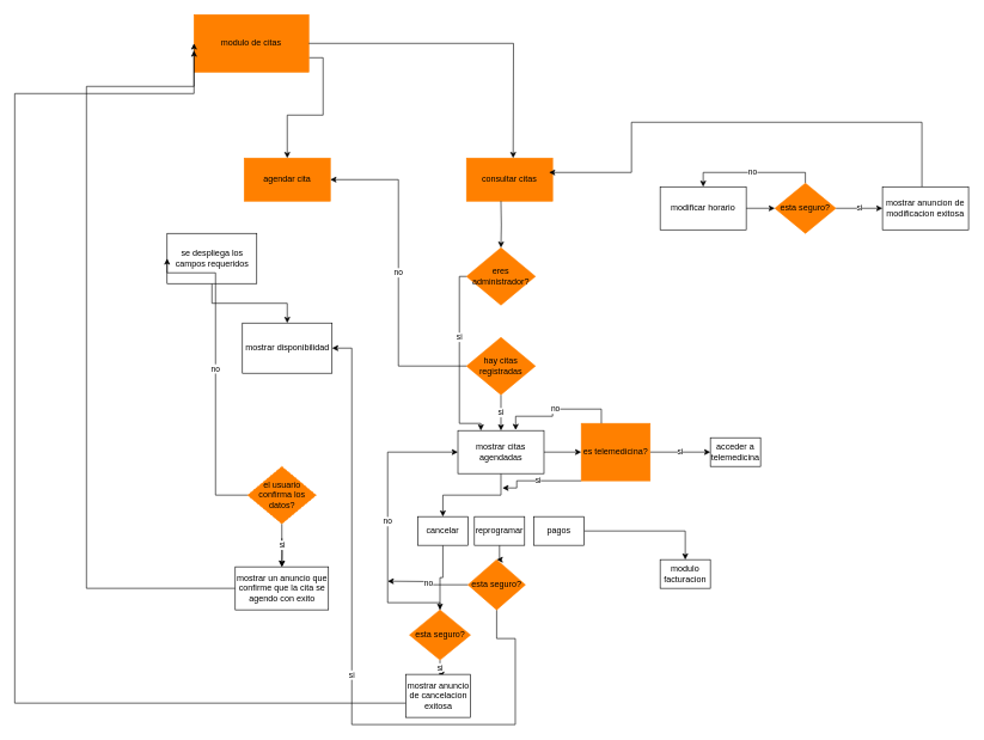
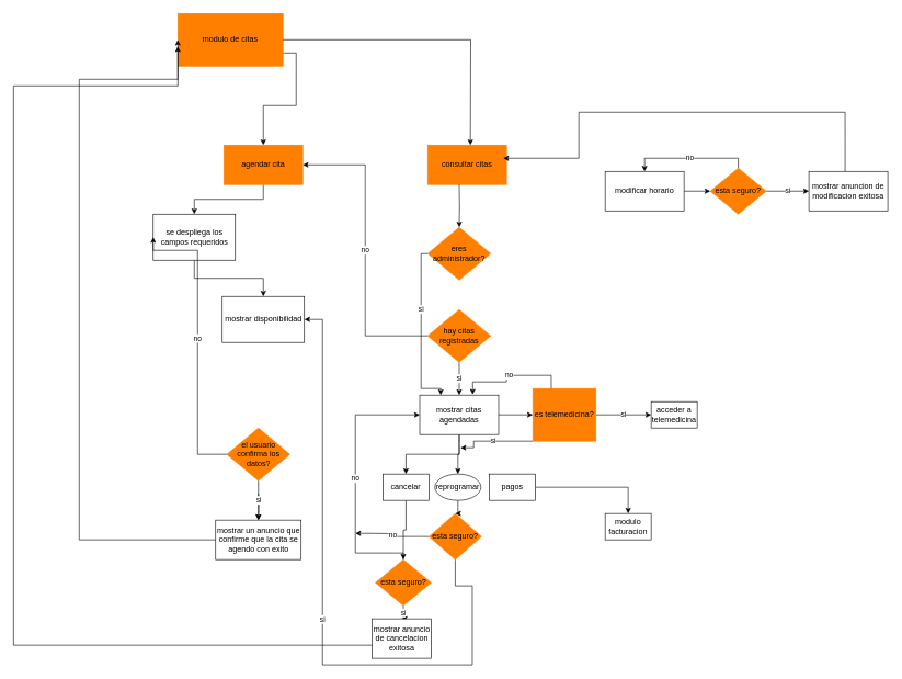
  <mxCell id="0" />
  <mxCell id="1" parent="0" />
  <mxCell id="2" style="edgeStyle=orthogonalEdgeStyle;rounded=0;orthogonalLoop=1;jettySize=auto;html=1;exitX=1;exitY=0.75;exitDx=0;exitDy=0;" parent="1" source="3" target="5" edge="1"><mxGeometry relative="1" as="geometry" /></mxCell>
  <mxCell id="3" value="modulo de citas" style="rounded=0;whiteSpace=wrap;html=1;fillColor=#FF8000;strokeColor=#FF8000;" parent="1" vertex="1"><mxGeometry x="270" y="20" width="160" height="80" as="geometry" /></mxCell>
+ <mxCell id="4" style="edgeStyle=orthogonalEdgeStyle;rounded=0;orthogonalLoop=1;jettySize=auto;html=1;exitX=0.5;exitY=1;exitDx=0;exitDy=0;entryX=0.5;entryY=0;entryDx=0;entryDy=0;" parent="1" source="5" target="14" edge="1"><mxGeometry relative="1" as="geometry"><mxPoint x="388" y="340" as="targetPoint" /></mxGeometry></mxCell>
  <mxCell id="5" value="agendar cita" style="rounded=0;whiteSpace=wrap;html=1;fillColor=#FF8000;strokeColor=#FF8000;" parent="1" vertex="1"><mxGeometry x="340" y="220" width="120" height="60" as="geometry" /></mxCell>
  <mxCell id="6" style="edgeStyle=orthogonalEdgeStyle;rounded=0;orthogonalLoop=1;jettySize=auto;html=1;entryX=0;entryY=0.5;entryDx=0;entryDy=0;" edge="1" parent="1" source="7" target="3"><mxGeometry relative="1" as="geometry"><Array as="points"><mxPoint x="120" y="820" /><mxPoint x="120" y="120" /></Array></mxGeometry></mxCell>
  <mxCell id="7" value="mostrar un anuncio que confirme que la cita se agendo con exito" style="rounded=0;whiteSpace=wrap;html=1;" parent="1" vertex="1"><mxGeometry x="327.5" y="790" width="130" height="60" as="geometry" /></mxCell>
  <mxCell id="8" style="edgeStyle=orthogonalEdgeStyle;rounded=0;orthogonalLoop=1;jettySize=auto;html=1;entryX=0.5;entryY=0;entryDx=0;entryDy=0;" parent="1" target="7" edge="1"><mxGeometry relative="1" as="geometry"><mxPoint x="392.5" y="750" as="sourcePoint" /></mxGeometry></mxCell>
  <mxCell id="9" value="consultar citas" style="rounded=0;whiteSpace=wrap;html=1;fillColor=#FF8000;strokeColor=#FF8000;" parent="1" vertex="1"><mxGeometry x="650" y="220" width="120" height="60" as="geometry" /></mxCell>
  <mxCell id="10" style="edgeStyle=orthogonalEdgeStyle;rounded=0;orthogonalLoop=1;jettySize=auto;html=1;entryX=0.5;entryY=0;entryDx=0;entryDy=0;" parent="1" edge="1" source="3"><mxGeometry relative="1" as="geometry"><mxPoint x="540" y="120" as="sourcePoint" /><mxPoint x="715" y="220" as="targetPoint" /></mxGeometry></mxCell>
  <mxCell id="11" style="edgeStyle=orthogonalEdgeStyle;rounded=0;orthogonalLoop=1;jettySize=auto;html=1;entryX=0.5;entryY=0;entryDx=0;entryDy=0;" parent="1" target="12" edge="1"><mxGeometry relative="1" as="geometry"><mxPoint x="698" y="280" as="sourcePoint" /></mxGeometry></mxCell>
  <mxCell id="12" value="eres administrador?" style="rhombus;whiteSpace=wrap;html=1;fillColor=#FF8000;strokeColor=#FF8000;" parent="1" vertex="1"><mxGeometry x="650" y="345" width="96" height="80" as="geometry" /></mxCell>
  <mxCell id="13" style="edgeStyle=orthogonalEdgeStyle;rounded=0;orthogonalLoop=1;jettySize=auto;html=1;entryX=0.5;entryY=0;entryDx=0;entryDy=0;" edge="1" parent="1" source="14" target="15"><mxGeometry relative="1" as="geometry" /></mxCell>
  <mxCell id="14" value="se despliega los campos requeridos" style="rounded=0;whiteSpace=wrap;html=1;" vertex="1" parent="1"><mxGeometry x="232.5" y="325" width="125" height="70" as="geometry" /></mxCell>
  <mxCell id="15" value="mostrar disponibilidad" style="rounded=0;whiteSpace=wrap;html=1;" vertex="1" parent="1"><mxGeometry x="337.5" y="450" width="125" height="70" as="geometry" /></mxCell>
  <mxCell id="16" value="si" style="edgeStyle=orthogonalEdgeStyle;rounded=0;orthogonalLoop=1;jettySize=auto;html=1;entryX=0.5;entryY=0;entryDx=0;entryDy=0;" edge="1" parent="1" source="18" target="7"><mxGeometry relative="1" as="geometry" /></mxCell>
  <mxCell id="17" value="no" style="edgeStyle=orthogonalEdgeStyle;rounded=0;orthogonalLoop=1;jettySize=auto;html=1;entryX=0;entryY=0.5;entryDx=0;entryDy=0;" edge="1" parent="1" source="18" target="14"><mxGeometry relative="1" as="geometry"><Array as="points"><mxPoint x="300" y="690" /><mxPoint x="300" y="380" /></Array></mxGeometry></mxCell>
- <mxCell id="18" value="el usuario confirma los datos?" style="rhombus;whiteSpace=wrap;html=1;fillColor=#FF8000;strokeColor=#FF8000;dashed=1;" vertex="1" parent="1"><mxGeometry x="344.5" y="650" width="96" height="80" as="geometry" /></mxCell>
+ <mxCell id="18" value="el usuario confirma los datos?" style="rhombus;whiteSpace=wrap;html=1;fillColor=#FF8000;strokeColor=#FF8000;" vertex="1" parent="1"><mxGeometry x="344.5" y="650" width="96" height="80" as="geometry" /></mxCell>
  <mxCell id="19" value="no" style="edgeStyle=orthogonalEdgeStyle;rounded=0;orthogonalLoop=1;jettySize=auto;html=1;entryX=1;entryY=0.5;entryDx=0;entryDy=0;" edge="1" parent="1" source="21" target="5"><mxGeometry relative="1" as="geometry" /></mxCell>
  <mxCell id="20" value="si" style="edgeStyle=orthogonalEdgeStyle;rounded=0;orthogonalLoop=1;jettySize=auto;html=1;" edge="1" parent="1" source="21" target="25"><mxGeometry relative="1" as="geometry"><mxPoint x="698" y="650" as="targetPoint" /></mxGeometry></mxCell>
  <mxCell id="21" value="hay citas registradas" style="rhombus;whiteSpace=wrap;html=1;fillColor=#FF8000;strokeColor=#FF8000;" vertex="1" parent="1"><mxGeometry x="650" y="470" width="96" height="80" as="geometry" /></mxCell>
  <mxCell id="22" style="edgeStyle=orthogonalEdgeStyle;rounded=0;orthogonalLoop=1;jettySize=auto;html=1;entryX=0.5;entryY=0;entryDx=0;entryDy=0;" edge="1" parent="1" source="25" target="27"><mxGeometry relative="1" as="geometry" /></mxCell>
+ <mxCell id="23" style="edgeStyle=orthogonalEdgeStyle;rounded=0;orthogonalLoop=1;jettySize=auto;html=1;entryX=0.5;entryY=0;entryDx=0;entryDy=0;" edge="1" parent="1" source="25" target="29"><mxGeometry relative="1" as="geometry" /></mxCell>
  <mxCell id="24" style="edgeStyle=orthogonalEdgeStyle;rounded=0;orthogonalLoop=1;jettySize=auto;html=1;entryX=0;entryY=0.5;entryDx=0;entryDy=0;" edge="1" parent="1" source="25" target="34"><mxGeometry relative="1" as="geometry" /></mxCell>
  <mxCell id="25" value="mostrar citas agendadas" style="rounded=0;whiteSpace=wrap;html=1;" vertex="1" parent="1"><mxGeometry x="638" y="600" width="120" height="60" as="geometry" /></mxCell>
  <mxCell id="26" style="edgeStyle=orthogonalEdgeStyle;rounded=0;orthogonalLoop=1;jettySize=auto;html=1;entryX=0.5;entryY=0;entryDx=0;entryDy=0;" edge="1" parent="1" source="27" target="39"><mxGeometry relative="1" as="geometry" /></mxCell>
  <mxCell id="27" value="cancelar" style="rounded=0;whiteSpace=wrap;html=1;" vertex="1" parent="1"><mxGeometry x="582" y="720" width="70" height="40" as="geometry" /></mxCell>
  <mxCell id="28" style="edgeStyle=orthogonalEdgeStyle;rounded=0;orthogonalLoop=1;jettySize=auto;html=1;entryX=0.5;entryY=0;entryDx=0;entryDy=0;" edge="1" parent="1" source="29" target="45"><mxGeometry relative="1" as="geometry" /></mxCell>
- <mxCell id="29" value="reprogramar" style="rounded=0;whiteSpace=wrap;html=1;" vertex="1" parent="1"><mxGeometry x="661" y="720" width="70" height="40" as="geometry" /></mxCell>
+ <mxCell id="29" value="reprogramar" style="ellipse;whiteSpace=wrap;html=1;" vertex="1" parent="1"><mxGeometry x="661" y="720" width="70" height="40" as="geometry" /></mxCell>
  <mxCell id="30" style="edgeStyle=orthogonalEdgeStyle;rounded=0;orthogonalLoop=1;jettySize=auto;html=1;" edge="1" parent="1" source="31" target="42"><mxGeometry relative="1" as="geometry" /></mxCell>
  <mxCell id="31" value="pagos" style="rounded=0;whiteSpace=wrap;html=1;" vertex="1" parent="1"><mxGeometry x="744" y="720" width="70" height="40" as="geometry" /></mxCell>
  <mxCell id="32" value="si" style="edgeStyle=orthogonalEdgeStyle;rounded=0;orthogonalLoop=1;jettySize=auto;html=1;entryX=0;entryY=0.5;entryDx=0;entryDy=0;" edge="1" parent="1" source="34" target="35"><mxGeometry relative="1" as="geometry" /></mxCell>
  <mxCell id="33" value="si" style="edgeStyle=orthogonalEdgeStyle;rounded=0;orthogonalLoop=1;jettySize=auto;html=1;" edge="1" parent="1" source="34"><mxGeometry relative="1" as="geometry"><mxPoint x="700" y="680" as="targetPoint" /><Array as="points"><mxPoint x="720" y="670" /><mxPoint x="720" y="680" /></Array></mxGeometry></mxCell>
  <mxCell id="34" value="es telemedicina?" style="whiteSpace=wrap;html=1;fillColor=#FF8000;strokeColor=#FF8000;rounded=0;" vertex="1" parent="1"><mxGeometry x="810" y="590" width="96" height="80" as="geometry" /></mxCell>
  <mxCell id="35" value="acceder a telemedicina" style="rounded=0;whiteSpace=wrap;html=1;" vertex="1" parent="1"><mxGeometry x="990" y="610" width="70" height="40" as="geometry" /></mxCell>
  <mxCell id="36" value="no" style="edgeStyle=orthogonalEdgeStyle;rounded=0;orthogonalLoop=1;jettySize=auto;html=1;entryX=0.671;entryY=-0.013;entryDx=0;entryDy=0;entryPerimeter=0;" edge="1" parent="1" source="34" target="25"><mxGeometry relative="1" as="geometry"><Array as="points"><mxPoint x="838" y="570" /><mxPoint x="770" y="570" /><mxPoint x="770" y="580" /><mxPoint x="719" y="580" /></Array></mxGeometry></mxCell>
  <mxCell id="37" value="si" style="edgeStyle=orthogonalEdgeStyle;rounded=0;orthogonalLoop=1;jettySize=auto;html=1;entryX=0.5;entryY=0;entryDx=0;entryDy=0;" edge="1" parent="1" source="39" target="41"><mxGeometry relative="1" as="geometry"><mxPoint x="613" y="920" as="targetPoint" /></mxGeometry></mxCell>
  <mxCell id="38" value="no" style="edgeStyle=orthogonalEdgeStyle;rounded=0;orthogonalLoop=1;jettySize=auto;html=1;entryX=0;entryY=0.5;entryDx=0;entryDy=0;" edge="1" parent="1" source="39" target="25"><mxGeometry relative="1" as="geometry"><Array as="points"><mxPoint x="540" y="840" /><mxPoint x="540" y="630" /></Array></mxGeometry></mxCell>
  <mxCell id="39" value="esta seguro?" style="rhombus;whiteSpace=wrap;html=1;fillColor=#FF8000;strokeColor=#FF8000;" vertex="1" parent="1"><mxGeometry x="570.5" y="850" width="85" height="70" as="geometry" /></mxCell>
  <mxCell id="40" style="edgeStyle=orthogonalEdgeStyle;rounded=0;orthogonalLoop=1;jettySize=auto;html=1;" edge="1" parent="1"><mxGeometry relative="1" as="geometry"><mxPoint x="565.5" y="980.077" as="sourcePoint" /><mxPoint x="270" y="70" as="targetPoint" /><Array as="points"><mxPoint x="20" y="980" /><mxPoint x="20" y="130" /></Array></mxGeometry></mxCell>
  <mxCell id="41" value="mostrar anuncio de cancelacion exitosa" style="rounded=0;whiteSpace=wrap;html=1;" vertex="1" parent="1"><mxGeometry x="565.5" y="940" width="90" height="60" as="geometry" /></mxCell>
  <mxCell id="42" value="modulo facturacion" style="rounded=0;whiteSpace=wrap;html=1;" vertex="1" parent="1"><mxGeometry x="920" y="780" width="70" height="40" as="geometry" /></mxCell>
  <mxCell id="43" value="si" style="edgeStyle=orthogonalEdgeStyle;rounded=0;orthogonalLoop=1;jettySize=auto;html=1;entryX=1;entryY=0.5;entryDx=0;entryDy=0;exitX=0.5;exitY=1;exitDx=0;exitDy=0;" edge="1" parent="1" source="45" target="15"><mxGeometry relative="1" as="geometry"><mxPoint x="520" y="835.69" as="targetPoint" /><mxPoint x="718" y="860" as="sourcePoint" /><Array as="points"><mxPoint x="718" y="890" /><mxPoint x="718" y="1010" /><mxPoint x="490" y="1010" /><mxPoint x="490" y="485" /></Array></mxGeometry></mxCell>
  <mxCell id="44" value="no" style="edgeStyle=orthogonalEdgeStyle;rounded=0;orthogonalLoop=1;jettySize=auto;html=1;exitX=0;exitY=0.5;exitDx=0;exitDy=0;" edge="1" parent="1" source="45"><mxGeometry relative="1" as="geometry"><mxPoint x="540" y="810" as="targetPoint" /></mxGeometry></mxCell>
  <mxCell id="45" value="esta seguro?" style="rhombus;whiteSpace=wrap;html=1;fillColor=#FF8000;strokeColor=#FF8000;" vertex="1" parent="1"><mxGeometry x="652" y="780" width="80" height="70" as="geometry" /></mxCell>
  <mxCell id="46" style="edgeStyle=orthogonalEdgeStyle;rounded=0;orthogonalLoop=1;jettySize=auto;html=1;" edge="1" parent="1" source="47" target="51"><mxGeometry relative="1" as="geometry" /></mxCell>
  <mxCell id="47" value="modificar horario" style="rounded=0;whiteSpace=wrap;html=1;" vertex="1" parent="1"><mxGeometry x="920" y="260" width="120" height="60" as="geometry" /></mxCell>
  <mxCell id="48" value="si" style="edgeStyle=orthogonalEdgeStyle;rounded=0;orthogonalLoop=1;jettySize=auto;html=1;" edge="1" parent="1" source="12"><mxGeometry x="-0.255" relative="1" as="geometry"><mxPoint x="670" y="600" as="targetPoint" /><Array as="points"><mxPoint x="640" y="385" /><mxPoint x="640" y="590" /><mxPoint x="670" y="590" /></Array><mxPoint as="offset" /></mxGeometry></mxCell>
  <mxCell id="49" value="si" style="edgeStyle=orthogonalEdgeStyle;rounded=0;orthogonalLoop=1;jettySize=auto;html=1;exitX=1;exitY=0.5;exitDx=0;exitDy=0;" edge="1" parent="1" source="51" target="53"><mxGeometry relative="1" as="geometry" /></mxCell>
  <mxCell id="50" value="no" style="edgeStyle=orthogonalEdgeStyle;rounded=0;orthogonalLoop=1;jettySize=auto;html=1;entryX=0.5;entryY=0;entryDx=0;entryDy=0;" edge="1" parent="1" source="51" target="47"><mxGeometry relative="1" as="geometry"><Array as="points"><mxPoint x="1123" y="240" /><mxPoint x="980" y="240" /></Array></mxGeometry></mxCell>
  <mxCell id="51" value="esta seguro?" style="rhombus;whiteSpace=wrap;html=1;fillColor=#FF8000;strokeColor=#FF8000;" vertex="1" parent="1"><mxGeometry x="1080" y="255" width="85" height="70" as="geometry" /></mxCell>
  <mxCell id="52" style="edgeStyle=orthogonalEdgeStyle;rounded=0;orthogonalLoop=1;jettySize=auto;html=1;" edge="1" parent="1"><mxGeometry relative="1" as="geometry"><mxPoint x="1285.016" y="280" as="sourcePoint" /><mxPoint x="764.99" y="240.026" as="targetPoint" /><Array as="points"><mxPoint x="1285" y="170" /><mxPoint x="880" y="170" /><mxPoint x="880" y="240" /></Array></mxGeometry></mxCell>
  <mxCell id="53" value="mostrar anuncion de modificacion exitosa" style="rounded=0;whiteSpace=wrap;html=1;" vertex="1" parent="1"><mxGeometry x="1230" y="260" width="120" height="60" as="geometry" /></mxCell>
